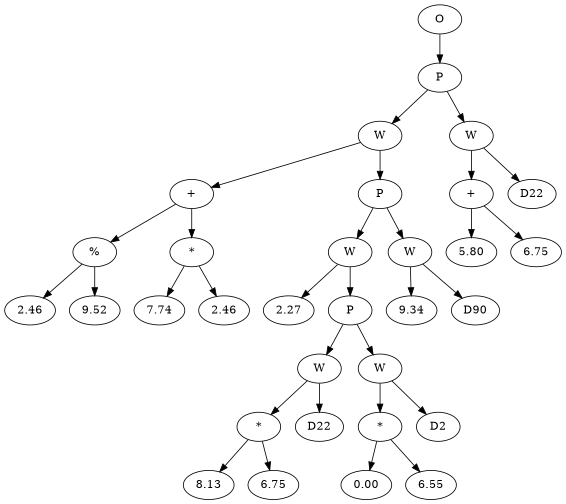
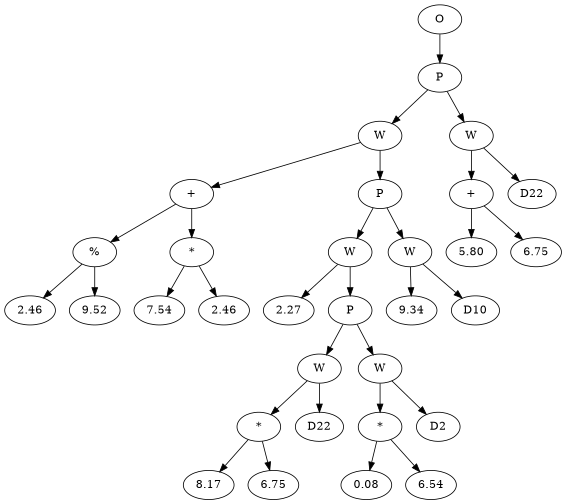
  digraph {
    n1 [label=O]
    n2 [label=P]
    n3 [label=W]
    n4 [label=W]
    n5 [label="+"]
    n6 [label=P]
    n7 [label="+"]
    n8 [label=D22]
    n9 [label="%"]
    n10 [label="*"]
    n11 [label=W]
    n12 [label=W]
    n13 [label=2.46]
    n14 [label=9.52]
-   n15 [label=7.74]
+   n15 [label=7.54]
    n16 [label=2.46]
    n17 [label=2.27]
    n18 [label=P]
    n19 [label=9.34]
-   n20 [label=D90]
+   n20 [label=D10]
    n21 [label=W]
    n22 [label=W]
    n23 [label="*"]
    n24 [label=D22]
    n25 [label="*"]
    n26 [label=D2]
-   n27 [label=8.13]
+   n27 [label=8.17]
    n28 [label=6.75]
-   n29 [label=0.00]
-   n30 [label=6.55]
+   n29 [label=0.08]
+   n30 [label=6.54]
    n31 [label=5.80]
    n32 [label=6.75]
    n1 -> n2
    n2 -> n3
    n2 -> n4
    n3 -> n5
    n3 -> n6
    n4 -> n7
    n4 -> n8
    n5 -> n9
    n5 -> n10
    n6 -> n11
    n6 -> n12
    n7 -> n31
    n7 -> n32
    n9 -> n13
    n9 -> n14
    n10 -> n15
    n10 -> n16
    n11 -> n17
    n11 -> n18
    n12 -> n19
    n12 -> n20
    n18 -> n21
    n18 -> n22
    n21 -> n23
    n21 -> n24
    n22 -> n25
    n22 -> n26
    n23 -> n27
    n23 -> n28
    n25 -> n29
    n25 -> n30
  }
